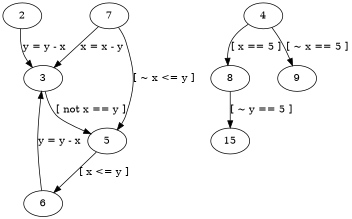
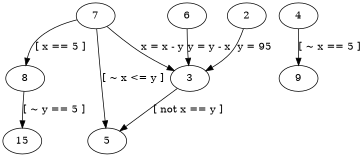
  digraph {
    2
    3
    5
    4
    8
    9
    6
    n8 [label=15]
    7
-   2 -> 3 [label="y = y - x"]
+   2 -> 3 [label="y = 95"]
    3 -> 5 [label="[ not x == y ]"]
-   5 -> 6 [label="[ x <= y ]"]
-   4 -> 8 [label="[ x == 5 ]"]
+   7 -> 8 [label="[ x == 5 ]"]
    4 -> 9 [label="[ ~ x == 5 ]"]
    8 -> n8 [label="[ ~ y == 5 ]"]
    6 -> 3 [label="y = y - x"]
    7 -> 3 [label="x = x - y"]
    7 -> 5 [label="[ ~ x <= y ]"]
  }
